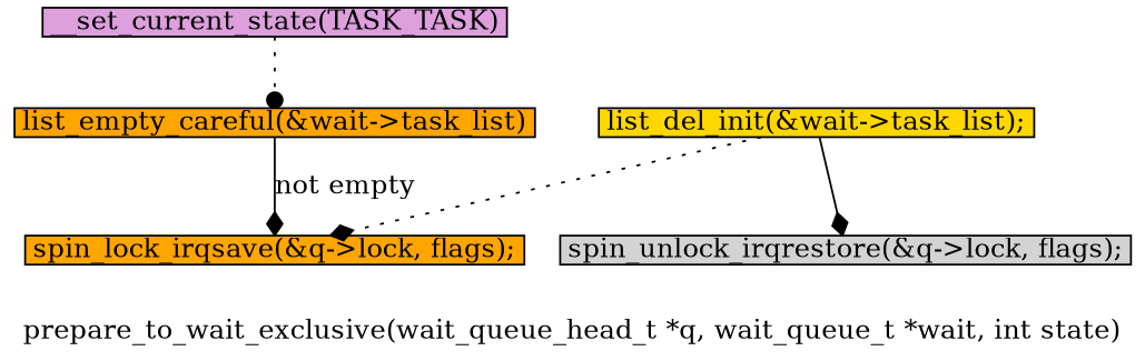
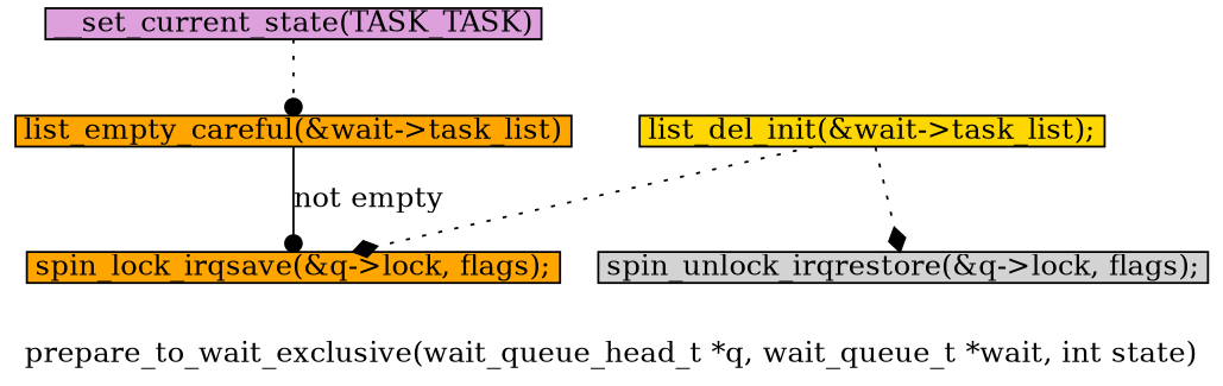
  digraph {
    label="prepare_to_wait_exclusive(wait_queue_head_t *q, wait_queue_t *wait, int state)"
    node [fillcolor=orange margin="0.05,0.005" shape=box style=filled]
    edge [arrowhead=dot style=dotted]
    n1 [fillcolor=plum height=0.1 label="__set_current_state(TASK_TASK)" width=0.1]
    n2 [height=0.1 label="list_empty_careful(&wait->task_list)" width=0.1]
    n3 [height=0.1 label="spin_lock_irqsave(&q->lock, flags);" width=0.1]
    n4 [fillcolor=gold height=0.1 label="list_del_init(&wait->task_list);" width=0.1]
    n5 [fillcolor=lightgrey height=0.1 label="spin_unlock_irqrestore(&q->lock, flags);" width=0.1]
    n1 -> n2
-   n2 -> n3 [arrowhead=diamond label="not empty" style=solid]
+   n2 -> n3 [label="not empty" style=solid]
    n4 -> n3 [arrowhead=diamond]
-   n4 -> n5 [arrowhead=diamond style=solid]
+   n4 -> n5 [arrowhead=diamond]
  }
